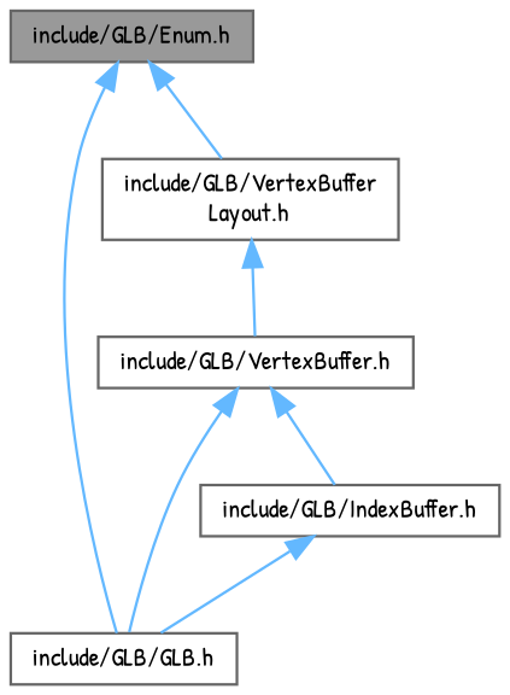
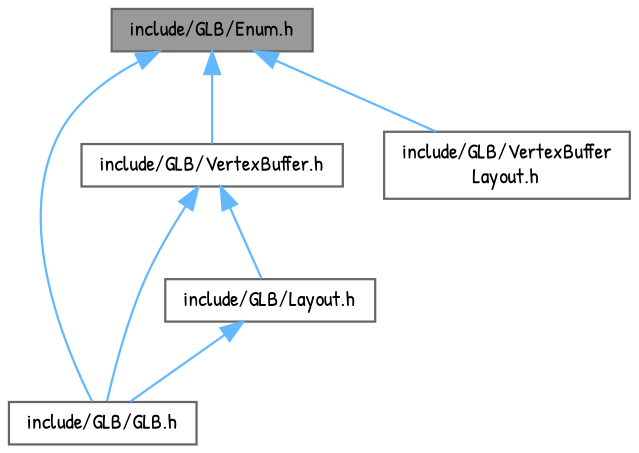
  digraph {
    fontname="Patrick Hand"
    node [color=grey40 fillcolor=white fontname="Patrick Hand" fontsize=10 shape=box style=filled]
    edge [color=steelblue1 dir=back fontname="Patrick Hand" fontsize=10 labelfontname=Helvetica labelfontsize=10 style=solid]
    n1 [color=gray40 fillcolor=grey60 fontcolor=black height=0.2 label="include/GLB/Enum.h" width=0.4]
    n2 [height=0.2 label="include/GLB/GLB.h" width=0.4]
    n3 [height=0.2 label="include/GLB/VertexBuffer.h" width=0.4]
    n4 [height=0.2 label="include/GLB/VertexBuffer\lLayout.h" width=0.4]
-   n5 [height=0.2 label="include/GLB/IndexBuffer.h" width=0.4]
+   n5 [height=0.2 label="include/GLB/Layout.h" width=0.4]
    n1 -> n2
-   n4 -> n3
+   n1 -> n3
    n1 -> n4
    n3 -> n2
    n3 -> n5
    n5 -> n2
  }
